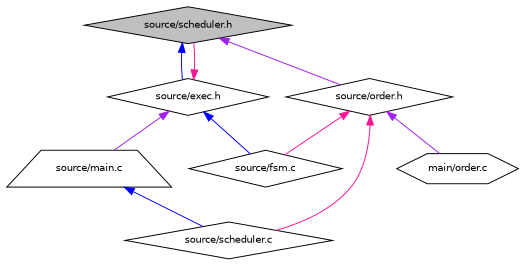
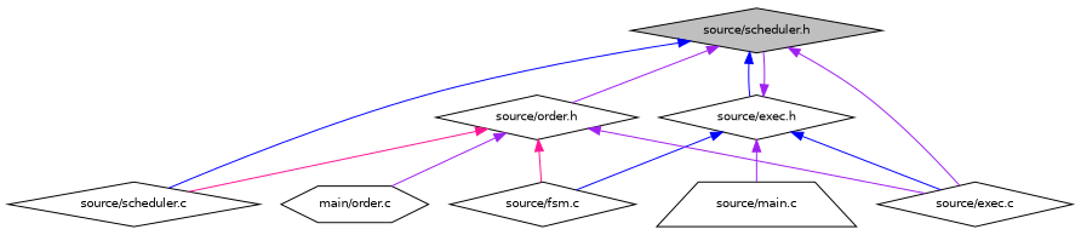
  digraph {
    node [color=black fillcolor=white fontname=Helvetica fontsize=10 shape=diamond style=filled]
    edge [color=purple dir=back fontname=Helvetica fontsize=10 labelfontname=Helvetica labelfontsize=10 style=solid]
    n1 [fillcolor=grey75 fontcolor=black height=0.2 label="source/scheduler.h" width=0.4]
    n2 [height=0.2 label="source/exec.h" width=0.4]
+   n3 [height=0.2 label="source/exec.c" width=0.4]
    n4 [height=0.2 label="source/order.h" width=0.4]
    n5 [height=0.2 label="source/scheduler.c" width=0.4]
    n6 [height=0.2 label="source/fsm.c" width=0.4]
    n7 [height=0.2 label="source/main.c" shape=trapezium width=0.4]
    n8 [height=0.2 label="main/order.c" shape=hexagon width=0.4]
    n1 -> n2 [color=blue]
+   n1 -> n3
    n1 -> n4
-   n7 -> n5 [color=blue]
-   n2 -> n1 [color=deeppink]
+   n1 -> n5 [color=blue]
+   n2 -> n1
+   n2 -> n3 [color=blue]
    n2 -> n6 [color=blue]
    n2 -> n7
+   n4 -> n3
    n4 -> n5 [color=deeppink]
    n4 -> n6 [color=deeppink]
    n4 -> n8
  }
